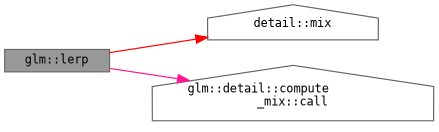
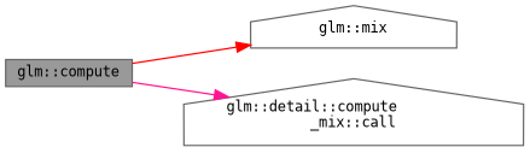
  digraph {
    rankdir=LR
    node [color=grey40 fillcolor=white fontname=Terminal fontsize=10 shape=house style=filled]
    edge [arrowhead=normal fontname=Terminal fontsize=10 labelfontname=Helvetica labelfontsize=10 style=solid]
-   n1 [color=gray40 fillcolor=grey60 fontcolor=black height=0.2 label="glm::lerp" shape=box width=0.4]
-   n2 [height=0.2 label="detail::mix" width=0.4]
+   n1 [color=gray40 fillcolor=grey60 fontcolor=black height=0.2 label="glm::compute" shape=box width=0.4]
+   n2 [height=0.2 label="glm::mix" width=0.4]
    n3 [height=0.2 label="glm::detail::compute\l_mix::call" width=0.4]
    n1 -> n2 [color=red]
    n1 -> n3 [color=deeppink]
  }
